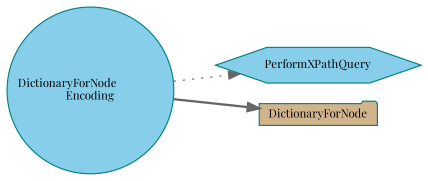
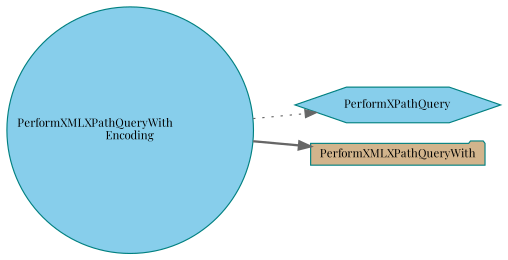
  digraph {
    fontname="Playfair Display"
    rankdir=LR
    node [color=teal fillcolor=skyblue fontname="Playfair Display" fontsize=10 style=filled]
    edge [color=gray40 fontname="Playfair Display" fontsize=10 labelfontname=Helvetica labelfontsize=10]
-   n1 [fontcolor=black height=0.2 label="DictionaryForNode\lEncoding" shape=circle width=0.4]
+   n1 [fontcolor=black height=0.2 label="PerformXMLXPathQueryWith\lEncoding" shape=circle width=0.4]
    n2 [height=0.2 label=PerformXPathQuery shape=hexagon width=0.4]
-   n3 [fillcolor=tan height=0.2 label=DictionaryForNode shape=folder width=0.4]
+   n3 [fillcolor=tan height=0.2 label=PerformXMLXPathQueryWith shape=folder width=0.4]
    n1 -> n2 [style=dotted]
    n1 -> n3 [style=bold]
  }
